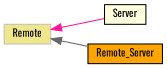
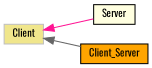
  digraph {
    fontname=Oswald
    rankdir=LR
    node [color=black fontname=Oswald fontsize=10 shape=record style=filled]
    edge [dir=back fontname=Oswald fontsize=10 labelfontname=Helvetica labelfontsize=10 style=solid]
    n1 [fillcolor=lightyellow fontcolor=black height=0.2 label=Server width=0.4]
-   n2 [fillcolor=orange height=0.2 label=Remote_Server width=0.4]
-   n3 [color=grey75 fillcolor=khaki height=0.2 label=Remote width=0.4]
+   n2 [fillcolor=orange height=0.2 label=Client_Server width=0.4]
+   n3 [color=grey75 fillcolor=khaki height=0.2 label=Client width=0.4]
    n3 -> n1 [color=deeppink]
    n3 -> n2 [color=gray40]
  }
